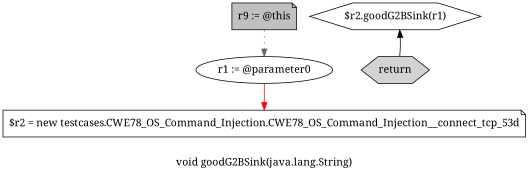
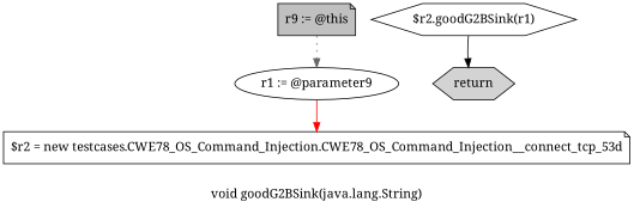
  digraph {
    fontname="Noto Serif"
    label="void goodG2BSink(java.lang.String)"
    node [fontname="Noto Serif" shape=note]
    edge [fontname="Noto Serif" style=solid]
    n1 [fillcolor=gray label="r9 := @this" style=filled]
-   n2 [label="r1 := @parameter0" shape=ellipse]
+   n2 [label="r1 := @parameter9" shape=ellipse]
    n3 [label="$r2 = new testcases.CWE78_OS_Command_Injection.CWE78_OS_Command_Injection__connect_tcp_53d"]
    n4 [label="$r2.goodG2BSink(r1)" shape=hexagon]
    n5 [fillcolor=lightgray label=return shape=hexagon style=filled]
    n1 -> n2 [color=gray40 style=dotted]
    n2 -> n3 [color=red]
-   n5 -> n4 [color=black]
+   n4 -> n5 [color=black]
  }
